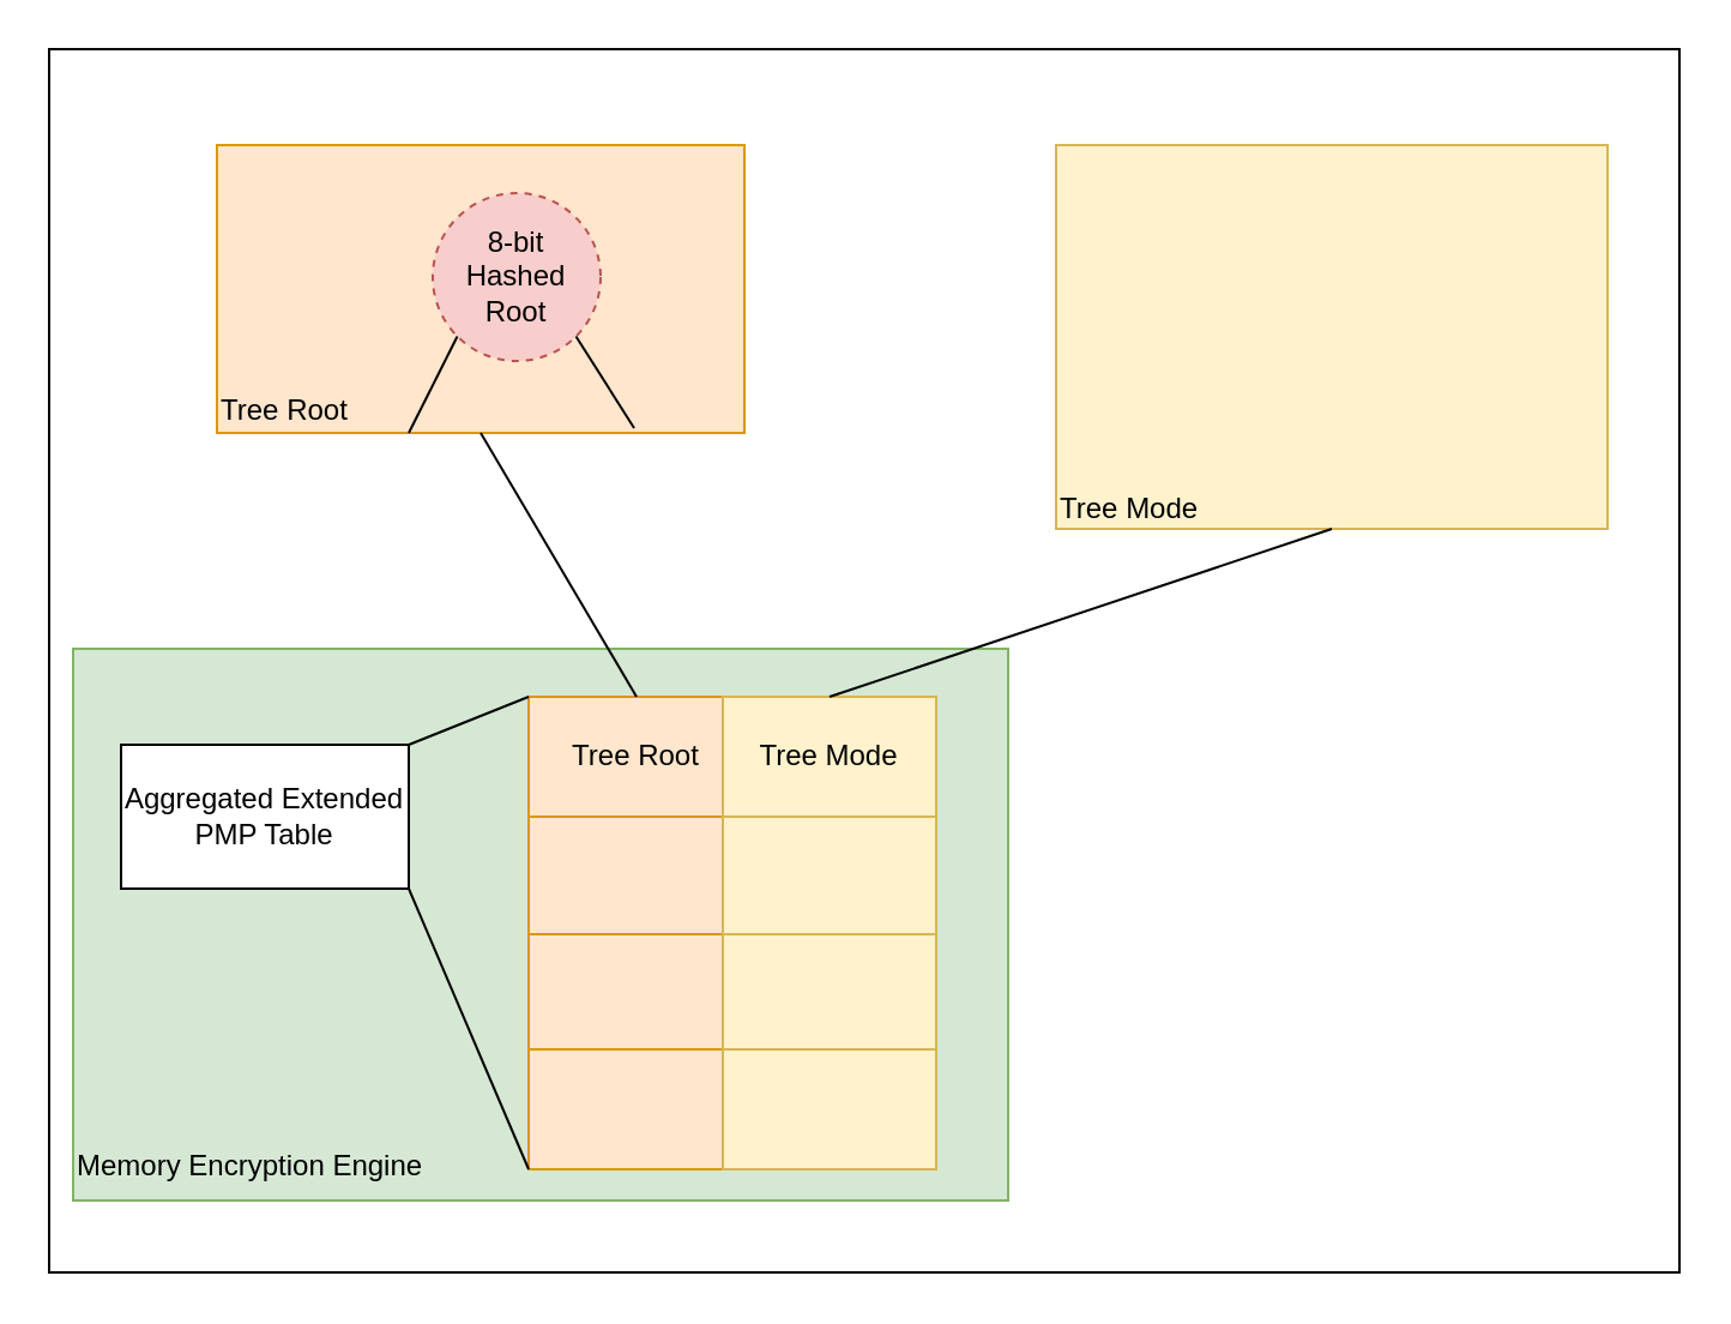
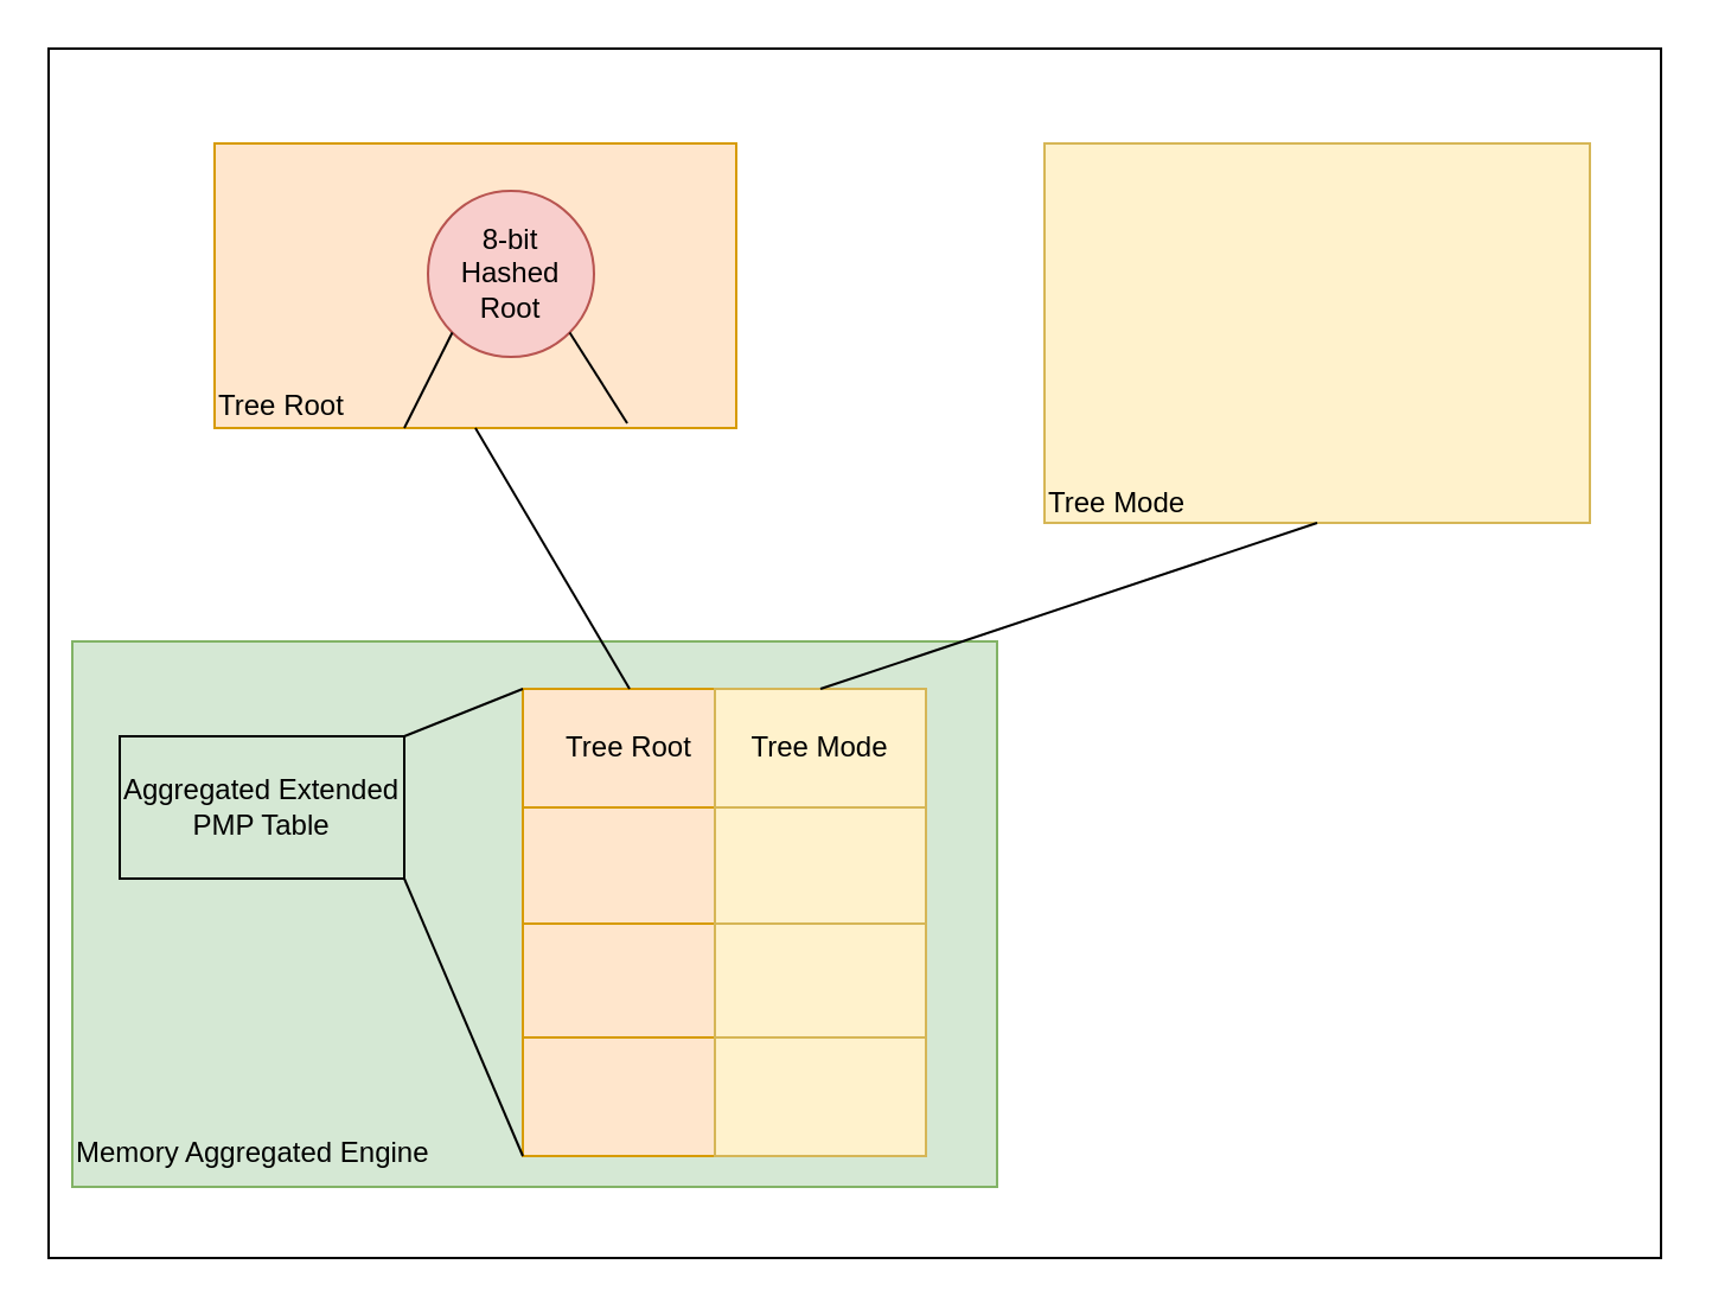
  <mxCell id="0" />
  <mxCell id="1" parent="0" />
  <mxCell id="2" value="" style="rounded=0;whiteSpace=wrap;html=1;" vertex="1" parent="1"><mxGeometry x="20" y="20" width="680" height="510" as="geometry" /></mxCell>
- <mxCell id="3" value="&lt;div&gt;&lt;br&gt;&lt;/div&gt;&lt;div&gt;&lt;br&gt;&lt;/div&gt;&lt;div&gt;&lt;br&gt;&lt;/div&gt;&lt;div&gt;&lt;br&gt;&lt;/div&gt;&lt;div&gt;&lt;br&gt;&lt;/div&gt;&lt;div&gt;&lt;br&gt;&lt;/div&gt;&lt;div style=&quot;text-align: center;&quot;&gt;&lt;br&gt;&lt;/div&gt;&lt;div&gt;&lt;br&gt;&lt;/div&gt;&lt;div&gt;&lt;br&gt;&lt;/div&gt;&lt;div&gt;&lt;br&gt;&lt;/div&gt;&lt;div&gt;&lt;br&gt;&lt;/div&gt;&lt;div&gt;&lt;br&gt;&lt;/div&gt;&lt;div&gt;&lt;br&gt;&lt;/div&gt;&lt;div&gt;&lt;br&gt;&lt;/div&gt;Memory Encryption Engine" style="rounded=0;whiteSpace=wrap;html=1;align=left;fillColor=#d5e8d4;strokeColor=#82b366;" vertex="1" parent="1"><mxGeometry x="30" y="270" width="390" height="230" as="geometry" /></mxCell>
+ <mxCell id="3" value="&lt;div&gt;&lt;br&gt;&lt;/div&gt;&lt;div&gt;&lt;br&gt;&lt;/div&gt;&lt;div&gt;&lt;br&gt;&lt;/div&gt;&lt;div&gt;&lt;br&gt;&lt;/div&gt;&lt;div&gt;&lt;br&gt;&lt;/div&gt;&lt;div&gt;&lt;br&gt;&lt;/div&gt;&lt;div style=&quot;text-align: center;&quot;&gt;&lt;br&gt;&lt;/div&gt;&lt;div&gt;&lt;br&gt;&lt;/div&gt;&lt;div&gt;&lt;br&gt;&lt;/div&gt;&lt;div&gt;&lt;br&gt;&lt;/div&gt;&lt;div&gt;&lt;br&gt;&lt;/div&gt;&lt;div&gt;&lt;br&gt;&lt;/div&gt;&lt;div&gt;&lt;br&gt;&lt;/div&gt;&lt;div&gt;&lt;br&gt;&lt;/div&gt;Memory Aggregated Engine" style="rounded=0;whiteSpace=wrap;html=1;align=left;fillColor=#d5e8d4;strokeColor=#82b366;" vertex="1" parent="1"><mxGeometry x="30" y="270" width="390" height="230" as="geometry" /></mxCell>
  <mxCell id="4" value="Tree Root" style="rounded=0;whiteSpace=wrap;html=1;fillColor=#ffe6cc;strokeColor=#d79b00;" vertex="1" parent="1"><mxGeometry x="220" y="290" width="90" height="50" as="geometry" /></mxCell>
  <mxCell id="5" value="Tree Mode" style="rounded=0;whiteSpace=wrap;html=1;fillColor=#fff2cc;strokeColor=#d6b656;" vertex="1" parent="1"><mxGeometry x="301" y="290" width="89" height="50" as="geometry" /></mxCell>
  <mxCell id="6" value="" style="rounded=0;whiteSpace=wrap;html=1;fillColor=#ffe6cc;strokeColor=#d79b00;" vertex="1" parent="1"><mxGeometry x="220" y="340" width="90" height="50" as="geometry" /></mxCell>
  <mxCell id="7" value="" style="rounded=0;whiteSpace=wrap;html=1;fillColor=#fff2cc;strokeColor=#d6b656;" vertex="1" parent="1"><mxGeometry x="301" y="340" width="89" height="50" as="geometry" /></mxCell>
  <mxCell id="8" value="" style="rounded=0;whiteSpace=wrap;html=1;fillColor=#ffe6cc;strokeColor=#d79b00;" vertex="1" parent="1"><mxGeometry x="220" y="389" width="90" height="50" as="geometry" /></mxCell>
  <mxCell id="9" value="" style="rounded=0;whiteSpace=wrap;html=1;fillColor=#fff2cc;strokeColor=#d6b656;" vertex="1" parent="1"><mxGeometry x="301" y="389" width="89" height="50" as="geometry" /></mxCell>
  <mxCell id="10" value="" style="rounded=0;whiteSpace=wrap;html=1;fillColor=#ffe6cc;strokeColor=#d79b00;" vertex="1" parent="1"><mxGeometry x="220" y="437" width="90" height="50" as="geometry" /></mxCell>
  <mxCell id="11" value="" style="rounded=0;whiteSpace=wrap;html=1;fillColor=#fff2cc;strokeColor=#d6b656;" vertex="1" parent="1"><mxGeometry x="301" y="437" width="89" height="50" as="geometry" /></mxCell>
  <mxCell id="12" value="&lt;div&gt;&lt;br&gt;&lt;/div&gt;&lt;div&gt;&lt;br&gt;&lt;/div&gt;&lt;div&gt;&lt;br&gt;&lt;/div&gt;&lt;div&gt;&lt;br&gt;&lt;/div&gt;&lt;div&gt;&lt;br&gt;&lt;/div&gt;&lt;div&gt;&lt;br&gt;&lt;/div&gt;&lt;div&gt;&lt;br&gt;&lt;/div&gt;Tree Root" style="rounded=0;whiteSpace=wrap;html=1;fillColor=#ffe6cc;strokeColor=#d79b00;align=left;" vertex="1" parent="1"><mxGeometry x="90" y="60" width="220" height="120" as="geometry" /></mxCell>
- <mxCell id="13" value="8-bit Hashed Root" style="ellipse;whiteSpace=wrap;html=1;aspect=fixed;fillColor=#f8cecc;strokeColor=#b85450;dashed=1;" vertex="1" parent="1"><mxGeometry x="180" y="80" width="70" height="70" as="geometry" /></mxCell>
+ <mxCell id="13" value="8-bit Hashed Root" style="ellipse;whiteSpace=wrap;html=1;aspect=fixed;fillColor=#f8cecc;strokeColor=#b85450;" vertex="1" parent="1"><mxGeometry x="180" y="80" width="70" height="70" as="geometry" /></mxCell>
  <mxCell id="14" value="" style="endArrow=none;html=1;rounded=0;entryX=0;entryY=1;entryDx=0;entryDy=0;" edge="1" parent="1" target="13"><mxGeometry width="50" height="50" relative="1" as="geometry"><mxPoint x="170" y="180" as="sourcePoint" /><mxPoint x="450" y="300" as="targetPoint" /></mxGeometry></mxCell>
  <mxCell id="15" value="" style="endArrow=none;html=1;rounded=0;entryX=1;entryY=1;entryDx=0;entryDy=0;exitX=0.791;exitY=0.983;exitDx=0;exitDy=0;exitPerimeter=0;" edge="1" parent="1" source="12" target="13"><mxGeometry width="50" height="50" relative="1" as="geometry"><mxPoint x="260" y="170" as="sourcePoint" /><mxPoint x="450" y="300" as="targetPoint" /></mxGeometry></mxCell>
  <mxCell id="16" value="" style="endArrow=none;html=1;rounded=0;entryX=0.5;entryY=1;entryDx=0;entryDy=0;exitX=0.5;exitY=0;exitDx=0;exitDy=0;" edge="1" parent="1" source="4" target="12"><mxGeometry width="50" height="50" relative="1" as="geometry"><mxPoint x="300" y="287" as="sourcePoint" /><mxPoint x="450" y="300" as="targetPoint" /></mxGeometry></mxCell>
  <mxCell id="17" value="&lt;div&gt;&lt;br&gt;&lt;/div&gt;&lt;div&gt;&lt;br&gt;&lt;/div&gt;&lt;div&gt;&lt;br&gt;&lt;/div&gt;&lt;div&gt;&lt;br&gt;&lt;/div&gt;&lt;div&gt;&lt;br&gt;&lt;/div&gt;&lt;div&gt;&lt;br&gt;&lt;/div&gt;&lt;div&gt;&lt;br&gt;&lt;/div&gt;&lt;div&gt;&lt;br&gt;&lt;/div&gt;&lt;div&gt;&lt;br&gt;&lt;/div&gt;&lt;div&gt;&lt;br&gt;&lt;/div&gt;Tree Mode" style="rounded=0;whiteSpace=wrap;html=1;fillColor=#fff2cc;strokeColor=#d6b656;align=left;" vertex="1" parent="1"><mxGeometry x="440" y="60" width="230" height="160" as="geometry" /></mxCell>
  <mxCell id="18" value="" style="endArrow=none;html=1;rounded=0;exitX=0.5;exitY=0;exitDx=0;exitDy=0;entryX=0.5;entryY=1;entryDx=0;entryDy=0;" edge="1" parent="1" source="5" target="17"><mxGeometry width="50" height="50" relative="1" as="geometry"><mxPoint x="400" y="350" as="sourcePoint" /><mxPoint x="450" y="300" as="targetPoint" /></mxGeometry></mxCell>
- <mxCell id="19" value="Aggregated Extended PMP Table" style="rounded=0;whiteSpace=wrap;html=1;" vertex="1" parent="1"><mxGeometry x="50" y="310" width="120" height="60" as="geometry" /></mxCell>
+ <mxCell id="19" value="Aggregated Extended PMP Table" style="rounded=0;whiteSpace=wrap;html=1;fillColor=#d5e8d4;" vertex="1" parent="1"><mxGeometry x="50" y="310" width="120" height="60" as="geometry" /></mxCell>
  <mxCell id="20" value="" style="endArrow=none;html=1;rounded=0;exitX=1;exitY=0;exitDx=0;exitDy=0;entryX=0;entryY=0;entryDx=0;entryDy=0;" edge="1" parent="1" source="19" target="4"><mxGeometry width="50" height="50" relative="1" as="geometry"><mxPoint x="400" y="350" as="sourcePoint" /><mxPoint x="450" y="300" as="targetPoint" /></mxGeometry></mxCell>
  <mxCell id="21" value="" style="endArrow=none;html=1;rounded=0;exitX=1;exitY=1;exitDx=0;exitDy=0;entryX=0;entryY=1;entryDx=0;entryDy=0;" edge="1" parent="1" source="19" target="10"><mxGeometry width="50" height="50" relative="1" as="geometry"><mxPoint x="400" y="350" as="sourcePoint" /><mxPoint x="450" y="300" as="targetPoint" /></mxGeometry></mxCell>
